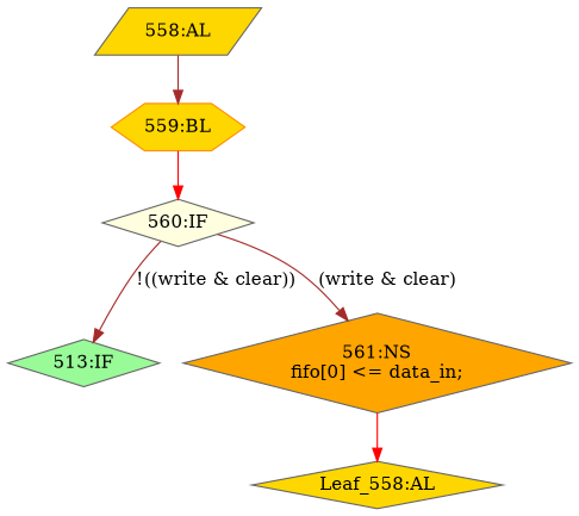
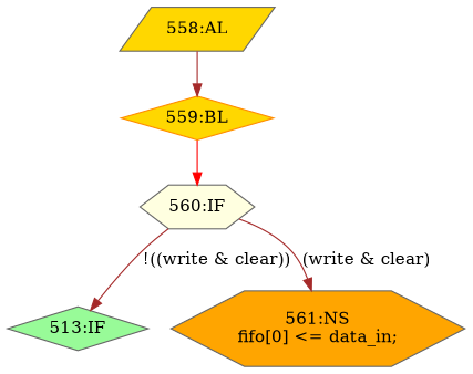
  strict digraph {
    node [color=gray40 fillcolor=gold shape=diamond statements="[]" style=filled typ=IfStatement]
    edge [color=brown cond="[]" lineno=None]
    n1 [ast="<pyverilog.vparser.ast.Always object at 0x7fac07d1ffd0>" clk_sens=True label="558:AL" sens="['clk']" shape=parallelogram typ=Always use_var="['write', 'clear', 'full', 'data_in']"]
-   n2 [ast="<pyverilog.vparser.ast.Block object at 0x7fac07d1ff10>" color=darkorange label="559:BL" shape=hexagon typ=Block]
-   n3 [ast="<pyverilog.vparser.ast.IfStatement object at 0x7fac084a9c10>" fillcolor=lightyellow label="560:IF"]
+   n2 [ast="<pyverilog.vparser.ast.Block object at 0x7fac07d1ff10>" color=darkorange label="559:BL" typ=Block]
+   n3 [ast="<pyverilog.vparser.ast.IfStatement object at 0x7fac084a9c10>" fillcolor=lightyellow label="560:IF" shape=hexagon]
    n4 [ast="<pyverilog.vparser.ast.IfStatement object at 0x7fac084a9e90>" fillcolor=palegreen label="513:IF"]
-   n5 [ast="<pyverilog.vparser.ast.NonblockingSubstitution object at 0x7fac07cfa450>" fillcolor=orange label="561:NS\nfifo[0] <= data_in;" statements="[<pyverilog.vparser.ast.NonblockingSubstitution object at 0x7fac07cfa450>]" typ=NonblockingSubstitution]
-   n6 [def_var="['fifo']" label="Leaf_558:AL" statements="" typ=""]
+   n5 [ast="<pyverilog.vparser.ast.NonblockingSubstitution object at 0x7fac07cfa450>" fillcolor=orange label="561:NS\nfifo[0] <= data_in;" shape=hexagon statements="[<pyverilog.vparser.ast.NonblockingSubstitution object at 0x7fac07cfa450>]" typ=NonblockingSubstitution]
    n1 -> n2
    n2 -> n3 [color=red]
    n3 -> n4 [cond="['write', 'clear']" label="!((write & clear))" lineno=560]
    n3 -> n5 [cond="['write', 'clear']" label="(write & clear)" lineno=560]
-   n5 -> n6 [color=red]
  }
